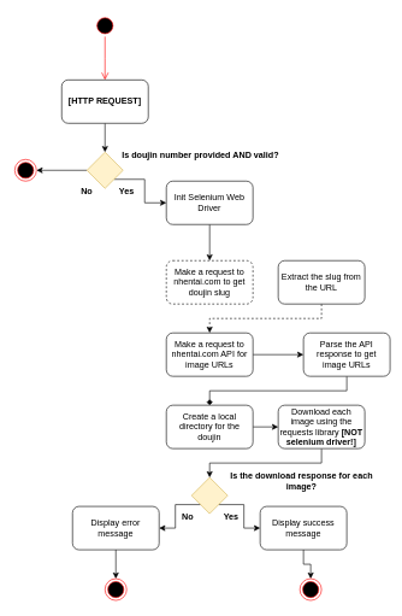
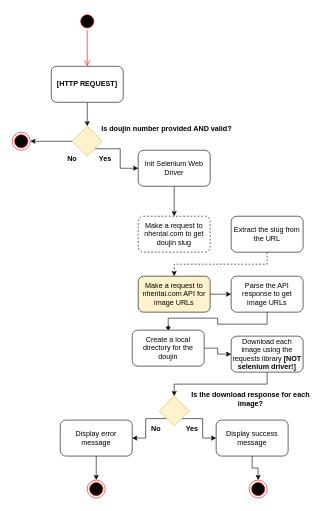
  <mxCell id="0" />
  <mxCell id="1" parent="0" />
  <mxCell id="2" value="" style="ellipse;html=1;shape=startState;fillColor=#000000;strokeColor=#ff0000;" parent="1" vertex="1"><mxGeometry x="130" y="20" width="30" height="30" as="geometry" /></mxCell>
  <mxCell id="3" value="" style="edgeStyle=orthogonalEdgeStyle;html=1;verticalAlign=bottom;endArrow=open;endSize=8;strokeColor=#ff0000;rounded=0;" parent="1" source="2" edge="1"><mxGeometry relative="1" as="geometry"><mxPoint x="145" y="110" as="targetPoint" /></mxGeometry></mxCell>
  <mxCell id="4" style="edgeStyle=orthogonalEdgeStyle;rounded=0;orthogonalLoop=1;jettySize=auto;html=1;exitX=0.5;exitY=1;exitDx=0;exitDy=0;entryX=0.5;entryY=0;entryDx=0;entryDy=0;" parent="1" source="5" target="8" edge="1"><mxGeometry relative="1" as="geometry" /></mxCell>
  <mxCell id="5" value="&lt;b&gt;[HTTP REQUEST]&lt;/b&gt;" style="rounded=1;whiteSpace=wrap;html=1;" parent="1" vertex="1"><mxGeometry x="85" y="110" width="120" height="60" as="geometry" /></mxCell>
  <mxCell id="6" style="edgeStyle=orthogonalEdgeStyle;rounded=0;orthogonalLoop=1;jettySize=auto;html=1;exitX=1;exitY=1;exitDx=0;exitDy=0;entryX=0;entryY=0.5;entryDx=0;entryDy=0;" parent="1" source="8" target="11" edge="1"><mxGeometry relative="1" as="geometry" /></mxCell>
  <mxCell id="7" style="edgeStyle=orthogonalEdgeStyle;rounded=0;orthogonalLoop=1;jettySize=auto;html=1;exitX=0;exitY=0.5;exitDx=0;exitDy=0;entryX=1;entryY=0.5;entryDx=0;entryDy=0;" parent="1" source="8" target="37" edge="1"><mxGeometry relative="1" as="geometry" /></mxCell>
  <mxCell id="8" value="" style="rhombus;whiteSpace=wrap;html=1;fillColor=#fff2cc;strokeColor=#d6b656;" parent="1" vertex="1"><mxGeometry x="120" y="210" width="50" height="50" as="geometry" /></mxCell>
  <mxCell id="9" value="Is the download response for each image?" style="text;html=1;strokeColor=none;fillColor=none;align=center;verticalAlign=middle;whiteSpace=wrap;rounded=0;fontStyle=1" parent="1" vertex="1"><mxGeometry x="300" y="650" width="235" height="30" as="geometry" /></mxCell>
  <mxCell id="10" style="edgeStyle=orthogonalEdgeStyle;rounded=0;orthogonalLoop=1;jettySize=auto;html=1;exitX=0.5;exitY=1;exitDx=0;exitDy=0;entryX=0.5;entryY=0;entryDx=0;entryDy=0;" parent="1" source="11" target="13" edge="1"><mxGeometry relative="1" as="geometry" /></mxCell>
  <mxCell id="11" value="Init Selenium Web Driver" style="rounded=1;whiteSpace=wrap;html=1;" parent="1" vertex="1"><mxGeometry x="230" y="250" width="120" height="60" as="geometry" /></mxCell>
  <mxCell id="12" value="&lt;b&gt;Yes&lt;/b&gt;" style="text;html=1;strokeColor=none;fillColor=none;align=center;verticalAlign=middle;whiteSpace=wrap;rounded=0;" parent="1" vertex="1"><mxGeometry x="145" y="250" width="60" height="30" as="geometry" /></mxCell>
  <mxCell id="13" value="Make a request to nhentai.com to get doujin slug" style="rounded=1;whiteSpace=wrap;html=1;dashed=1;" parent="1" vertex="1"><mxGeometry x="230" y="360" width="120" height="60" as="geometry" /></mxCell>
  <mxCell id="14" style="edgeStyle=orthogonalEdgeStyle;rounded=0;orthogonalLoop=1;jettySize=auto;html=1;exitX=0.5;exitY=1;exitDx=0;exitDy=0;entryX=0.5;entryY=0;entryDx=0;entryDy=0;dashed=1;" parent="1" source="15" target="17" edge="1"><mxGeometry relative="1" as="geometry" /></mxCell>
  <mxCell id="15" value="Extract the slug from the URL" style="rounded=1;whiteSpace=wrap;html=1;" parent="1" vertex="1"><mxGeometry x="385" y="360" width="120" height="60" as="geometry" /></mxCell>
  <mxCell id="16" style="edgeStyle=orthogonalEdgeStyle;rounded=0;orthogonalLoop=1;jettySize=auto;html=1;exitX=1;exitY=0.5;exitDx=0;exitDy=0;entryX=0;entryY=0.5;entryDx=0;entryDy=0;" parent="1" source="17" target="19" edge="1"><mxGeometry relative="1" as="geometry" /></mxCell>
- <mxCell id="17" value="Make a request to nhentai.com API for image URLs" style="rounded=1;whiteSpace=wrap;html=1;" parent="1" vertex="1"><mxGeometry x="230" y="460" width="120" height="60" as="geometry" /></mxCell>
+ <mxCell id="17" value="Make a request to nhentai.com API for image URLs" style="rounded=1;whiteSpace=wrap;html=1;fillColor=#fff2cc;" parent="1" vertex="1"><mxGeometry x="230" y="460" width="120" height="60" as="geometry" /></mxCell>
  <mxCell id="18" style="edgeStyle=orthogonalEdgeStyle;rounded=0;orthogonalLoop=1;jettySize=auto;html=1;exitX=0.5;exitY=1;exitDx=0;exitDy=0;entryX=0.5;entryY=0;entryDx=0;entryDy=0;endArrow=diamond;" parent="1" source="19" target="21" edge="1"><mxGeometry relative="1" as="geometry" /></mxCell>
- <mxCell id="19" value="Parse the API response to get image URLs" style="rounded=1;whiteSpace=wrap;html=1;" parent="1" vertex="1"><mxGeometry x="420" y="460" width="120" height="60" as="geometry" /></mxCell>
+ <mxCell id="19" value="Parse the API response to get image URLs" style="rounded=1;whiteSpace=wrap;html=1;" parent="1" vertex="1"><mxGeometry x="385" y="460" width="120" height="60" as="geometry" /></mxCell>
  <mxCell id="20" style="edgeStyle=orthogonalEdgeStyle;rounded=0;orthogonalLoop=1;jettySize=auto;html=1;exitX=1;exitY=0.5;exitDx=0;exitDy=0;entryX=0;entryY=0.5;entryDx=0;entryDy=0;" parent="1" source="21" target="23" edge="1"><mxGeometry relative="1" as="geometry" /></mxCell>
- <mxCell id="21" value="Create a local directory for the doujin" style="rounded=1;whiteSpace=wrap;html=1;" parent="1" vertex="1"><mxGeometry x="230" y="560" width="120" height="60" as="geometry" /></mxCell>
+ <mxCell id="21" value="Create a local directory for the doujin" style="rounded=1;whiteSpace=wrap;html=1;" parent="1" vertex="1"><mxGeometry x="220" y="550" width="120" height="60" as="geometry" /></mxCell>
  <mxCell id="22" style="edgeStyle=orthogonalEdgeStyle;rounded=0;orthogonalLoop=1;jettySize=auto;html=1;exitX=0.5;exitY=1;exitDx=0;exitDy=0;entryX=0.5;entryY=0;entryDx=0;entryDy=0;" parent="1" source="23" target="26" edge="1"><mxGeometry relative="1" as="geometry" /></mxCell>
  <mxCell id="23" value="Download each image using the requests library &lt;b&gt;[NOT selenium driver!]&lt;/b&gt;" style="rounded=1;whiteSpace=wrap;html=1;" parent="1" vertex="1"><mxGeometry x="385" y="560" width="120" height="60" as="geometry" /></mxCell>
  <mxCell id="24" style="edgeStyle=orthogonalEdgeStyle;rounded=0;orthogonalLoop=1;jettySize=auto;html=1;exitX=1;exitY=1;exitDx=0;exitDy=0;entryX=0;entryY=0.5;entryDx=0;entryDy=0;" parent="1" source="26" target="29" edge="1"><mxGeometry relative="1" as="geometry" /></mxCell>
  <mxCell id="25" style="edgeStyle=orthogonalEdgeStyle;rounded=0;orthogonalLoop=1;jettySize=auto;html=1;exitX=0;exitY=1;exitDx=0;exitDy=0;entryX=1;entryY=0.5;entryDx=0;entryDy=0;" parent="1" source="26" target="34" edge="1"><mxGeometry relative="1" as="geometry" /></mxCell>
  <mxCell id="26" value="" style="rhombus;whiteSpace=wrap;html=1;fillColor=#fff2cc;strokeColor=#d6b656;" parent="1" vertex="1"><mxGeometry x="265" y="660" width="50" height="50" as="geometry" /></mxCell>
  <mxCell id="27" value="Is doujin number provided AND valid?" style="text;html=1;strokeColor=none;fillColor=none;align=center;verticalAlign=middle;whiteSpace=wrap;rounded=0;fontStyle=1" parent="1" vertex="1"><mxGeometry x="160" y="200" width="235" height="30" as="geometry" /></mxCell>
  <mxCell id="28" style="edgeStyle=orthogonalEdgeStyle;rounded=0;orthogonalLoop=1;jettySize=auto;html=1;exitX=0.5;exitY=1;exitDx=0;exitDy=0;entryX=0.5;entryY=0;entryDx=0;entryDy=0;" parent="1" source="29" target="31" edge="1"><mxGeometry relative="1" as="geometry" /></mxCell>
  <mxCell id="29" value="Display success message" style="rounded=1;whiteSpace=wrap;html=1;" parent="1" vertex="1"><mxGeometry x="360" y="700" width="120" height="60" as="geometry" /></mxCell>
  <mxCell id="30" value="&lt;b&gt;Yes&lt;/b&gt;" style="text;html=1;strokeColor=none;fillColor=none;align=center;verticalAlign=middle;whiteSpace=wrap;rounded=0;" parent="1" vertex="1"><mxGeometry x="290" y="700" width="60" height="30" as="geometry" /></mxCell>
  <mxCell id="31" value="" style="ellipse;html=1;shape=endState;fillColor=#000000;strokeColor=#ff0000;" parent="1" vertex="1"><mxGeometry x="415" y="800" width="30" height="30" as="geometry" /></mxCell>
  <mxCell id="32" value="&lt;b&gt;No&lt;/b&gt;" style="text;html=1;strokeColor=none;fillColor=none;align=center;verticalAlign=middle;whiteSpace=wrap;rounded=0;" parent="1" vertex="1"><mxGeometry x="230" y="700" width="60" height="30" as="geometry" /></mxCell>
  <mxCell id="33" style="edgeStyle=orthogonalEdgeStyle;rounded=0;orthogonalLoop=1;jettySize=auto;html=1;exitX=0.5;exitY=1;exitDx=0;exitDy=0;entryX=0.5;entryY=0;entryDx=0;entryDy=0;" parent="1" source="34" target="35" edge="1"><mxGeometry relative="1" as="geometry" /></mxCell>
  <mxCell id="34" value="Display error message" style="rounded=1;whiteSpace=wrap;html=1;" parent="1" vertex="1"><mxGeometry x="100" y="700" width="120" height="60" as="geometry" /></mxCell>
  <mxCell id="35" value="" style="ellipse;html=1;shape=endState;fillColor=#000000;strokeColor=#ff0000;" parent="1" vertex="1"><mxGeometry x="145" y="800" width="30" height="30" as="geometry" /></mxCell>
  <mxCell id="36" value="&lt;b&gt;No&lt;/b&gt;" style="text;html=1;strokeColor=none;fillColor=none;align=center;verticalAlign=middle;whiteSpace=wrap;rounded=0;" parent="1" vertex="1"><mxGeometry x="90" y="250" width="60" height="30" as="geometry" /></mxCell>
  <mxCell id="37" value="" style="ellipse;html=1;shape=endState;fillColor=#000000;strokeColor=#ff0000;" parent="1" vertex="1"><mxGeometry x="20" y="220" width="30" height="30" as="geometry" /></mxCell>
